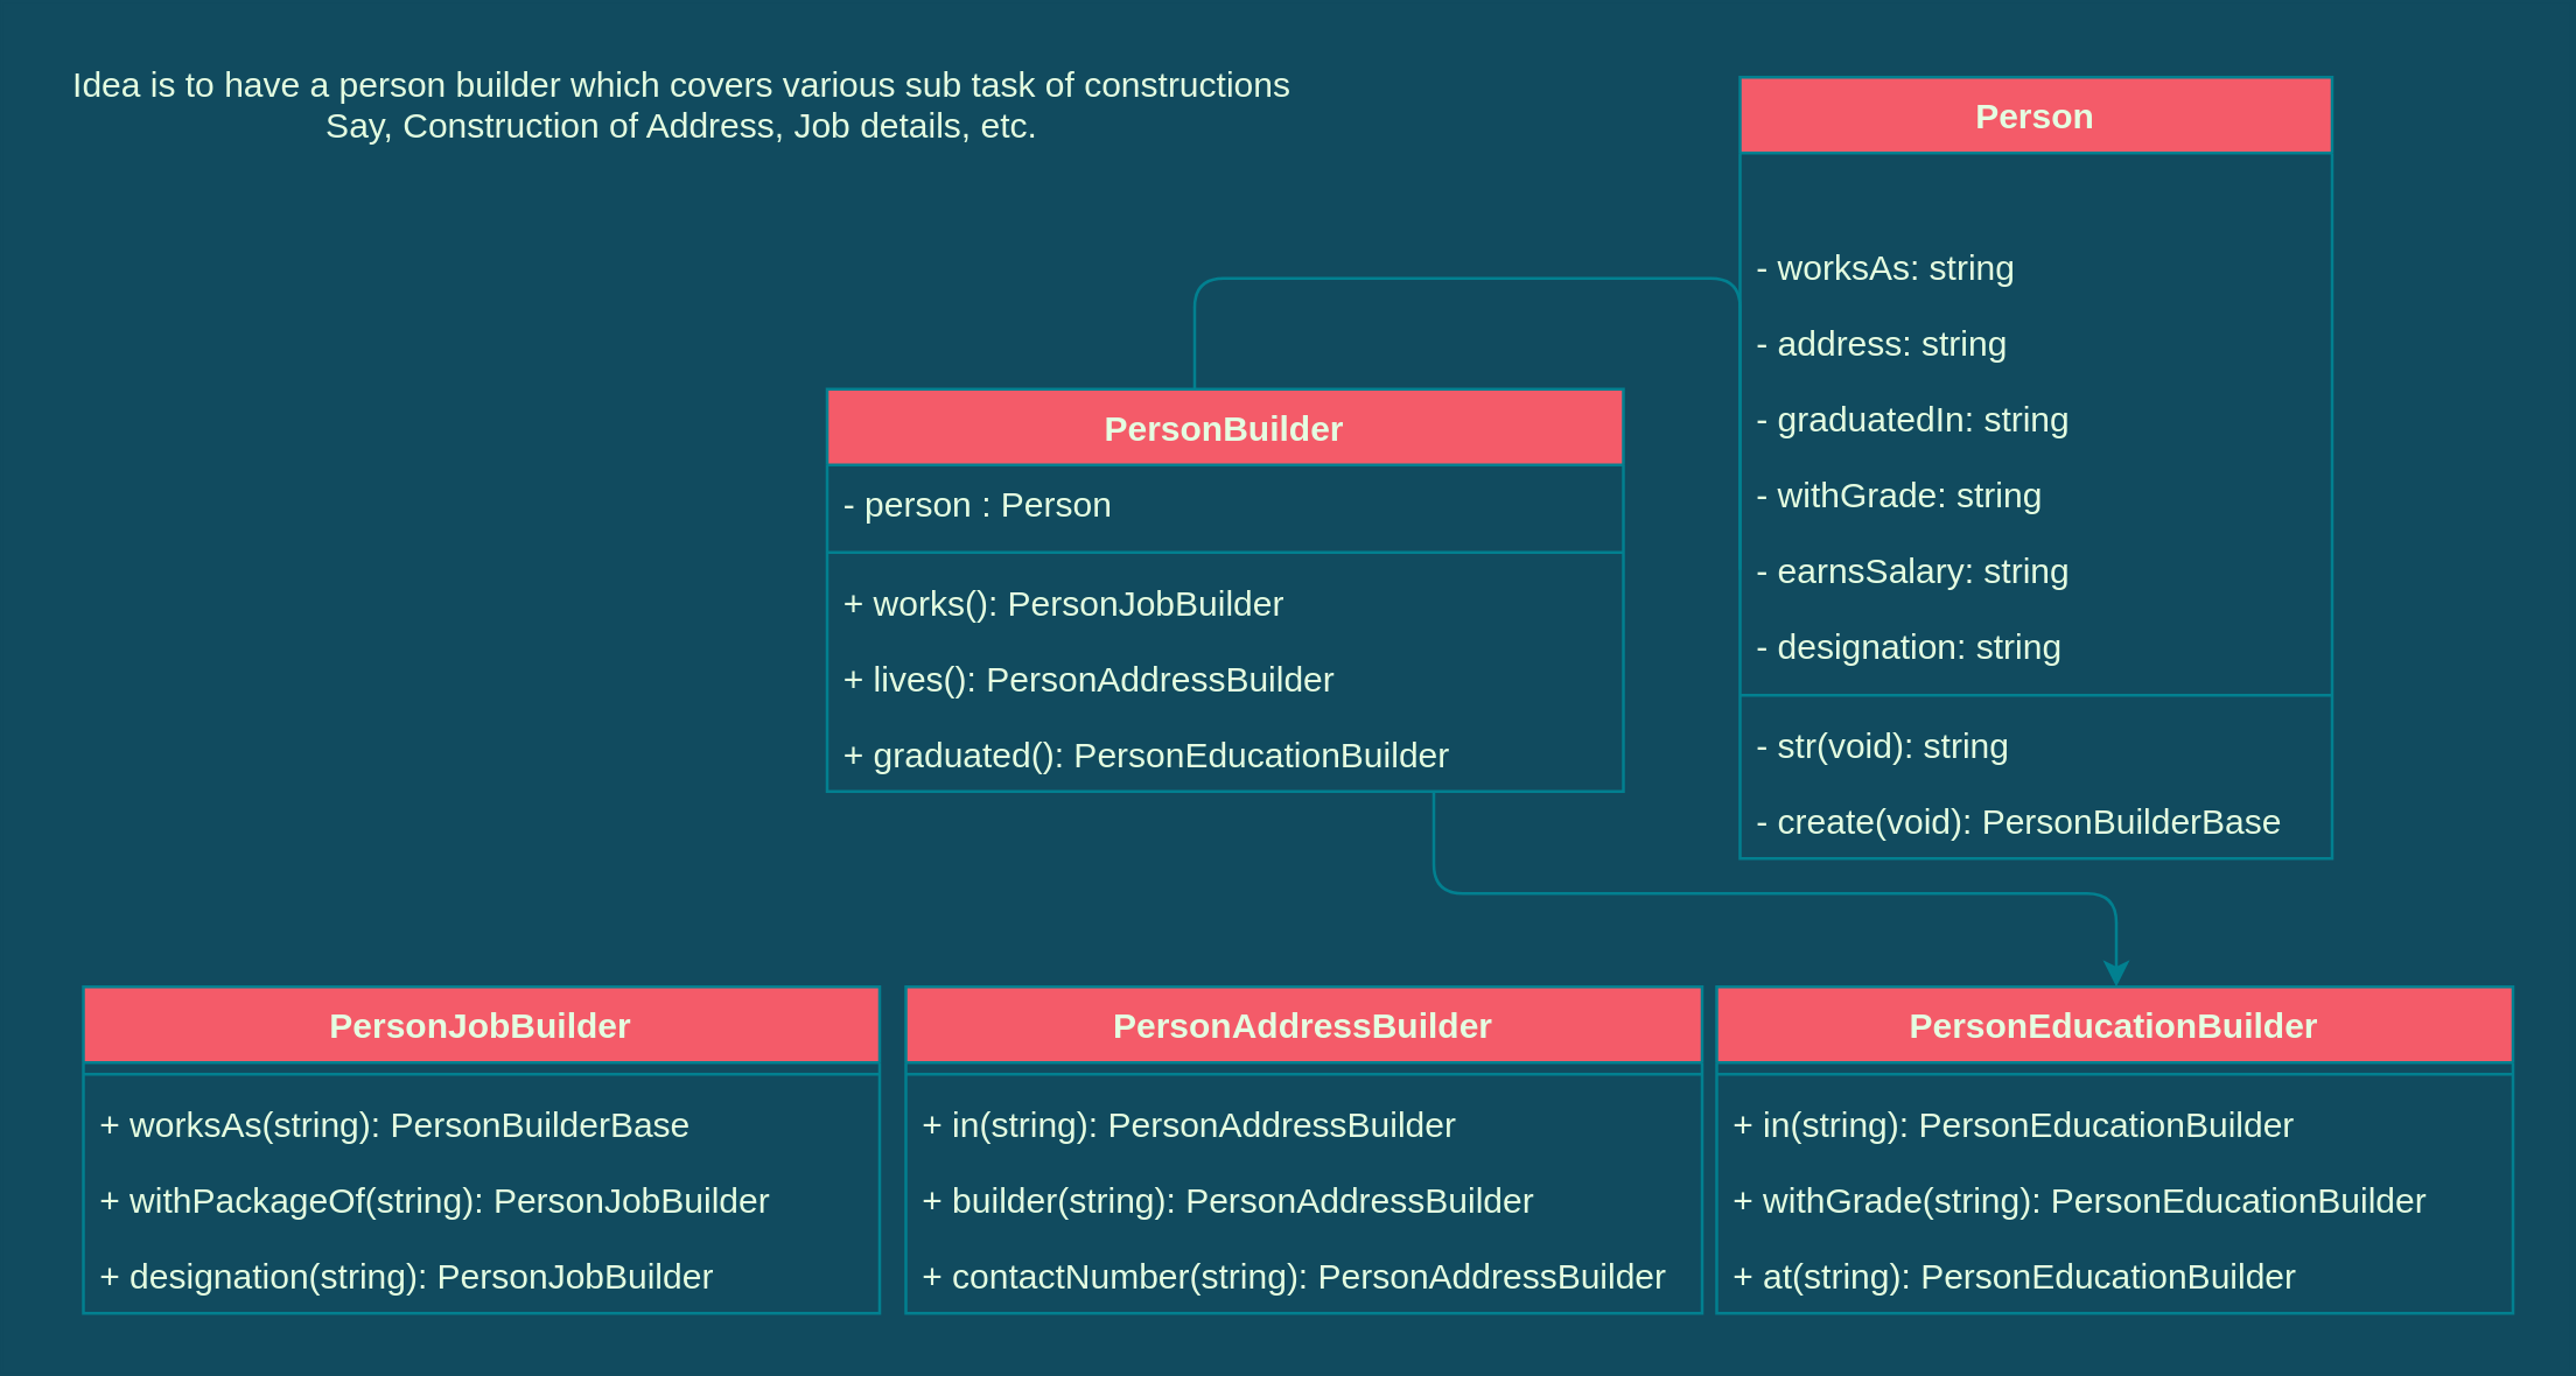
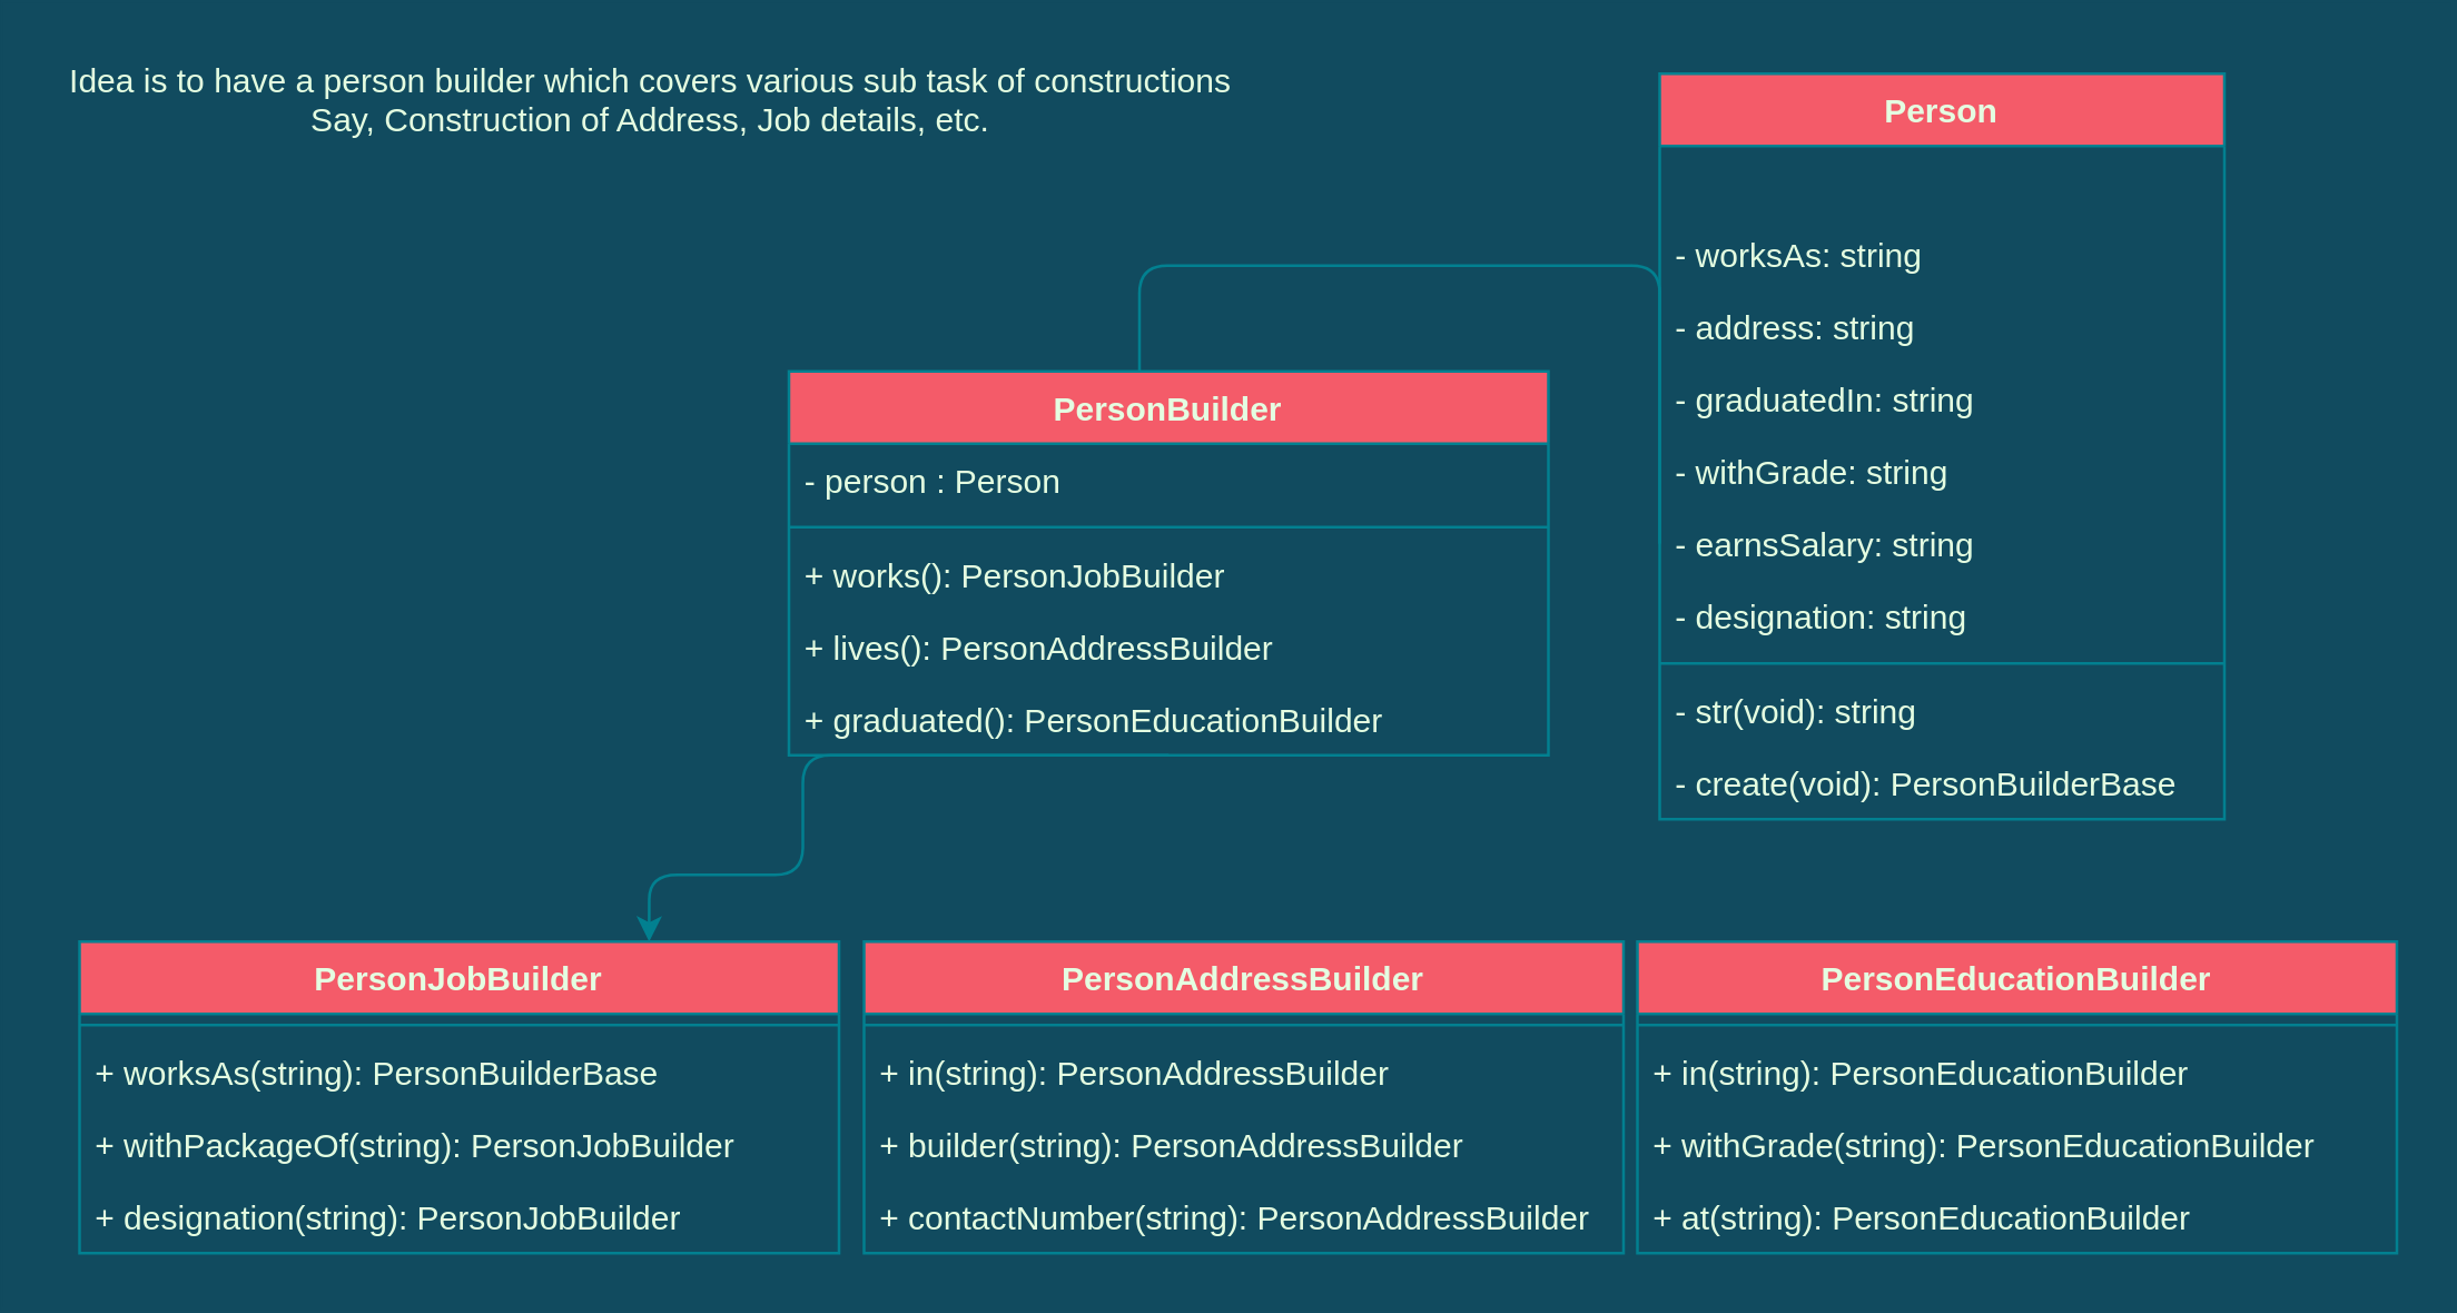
  <mxCell id="0" />
  <mxCell id="1" parent="0" />
  <mxCell id="2" value="Person&#10;" style="swimlane;fontStyle=1;align=center;verticalAlign=top;childLayout=stackLayout;horizontal=1;startSize=26;horizontalStack=0;resizeParent=1;resizeParentMax=0;resizeLast=0;collapsible=1;marginBottom=0;fillColor=#F45B69;strokeColor=#028090;fontColor=#E4FDE1;" parent="1" vertex="1"><mxGeometry x="596" y="26" width="203" height="268" as="geometry" /></mxCell>
  <mxCell id="3" value="&#10;" style="text;strokeColor=none;fillColor=none;align=left;verticalAlign=top;spacingLeft=4;spacingRight=4;overflow=hidden;rotatable=0;points=[[0,0.5],[1,0.5]];portConstraint=eastwest;fontColor=#E4FDE1;" parent="2" vertex="1"><mxGeometry y="26" width="203" height="26" as="geometry" /></mxCell>
  <mxCell id="4" value="- worksAs: string" style="text;strokeColor=none;fillColor=none;align=left;verticalAlign=top;spacingLeft=4;spacingRight=4;overflow=hidden;rotatable=0;points=[[0,0.5],[1,0.5]];portConstraint=eastwest;fontColor=#E4FDE1;" parent="2" vertex="1"><mxGeometry y="52" width="203" height="26" as="geometry" /></mxCell>
  <mxCell id="5" value="- address: string" style="text;strokeColor=none;fillColor=none;align=left;verticalAlign=top;spacingLeft=4;spacingRight=4;overflow=hidden;rotatable=0;points=[[0,0.5],[1,0.5]];portConstraint=eastwest;fontColor=#E4FDE1;" parent="2" vertex="1"><mxGeometry y="78" width="203" height="26" as="geometry" /></mxCell>
  <mxCell id="6" value="- graduatedIn: string" style="text;strokeColor=none;fillColor=none;align=left;verticalAlign=top;spacingLeft=4;spacingRight=4;overflow=hidden;rotatable=0;points=[[0,0.5],[1,0.5]];portConstraint=eastwest;fontColor=#E4FDE1;" vertex="1" parent="2"><mxGeometry y="104" width="203" height="26" as="geometry" /></mxCell>
  <mxCell id="7" value="- withGrade: string" style="text;strokeColor=none;fillColor=none;align=left;verticalAlign=top;spacingLeft=4;spacingRight=4;overflow=hidden;rotatable=0;points=[[0,0.5],[1,0.5]];portConstraint=eastwest;fontColor=#E4FDE1;" vertex="1" parent="2"><mxGeometry y="130" width="203" height="26" as="geometry" /></mxCell>
  <mxCell id="8" value="- earnsSalary: string" style="text;strokeColor=none;fillColor=none;align=left;verticalAlign=top;spacingLeft=4;spacingRight=4;overflow=hidden;rotatable=0;points=[[0,0.5],[1,0.5]];portConstraint=eastwest;fontColor=#E4FDE1;" vertex="1" parent="2"><mxGeometry y="156" width="203" height="26" as="geometry" /></mxCell>
  <mxCell id="9" value="- designation: string" style="text;strokeColor=none;fillColor=none;align=left;verticalAlign=top;spacingLeft=4;spacingRight=4;overflow=hidden;rotatable=0;points=[[0,0.5],[1,0.5]];portConstraint=eastwest;fontColor=#E4FDE1;" parent="2" vertex="1"><mxGeometry y="182" width="203" height="26" as="geometry" /></mxCell>
  <mxCell id="10" value="" style="line;strokeWidth=1;fillColor=none;align=left;verticalAlign=middle;spacingTop=-1;spacingLeft=3;spacingRight=3;rotatable=0;labelPosition=right;points=[];portConstraint=eastwest;labelBackgroundColor=#114B5F;strokeColor=#028090;fontColor=#E4FDE1;" parent="2" vertex="1"><mxGeometry y="208" width="203" height="8" as="geometry" /></mxCell>
  <mxCell id="11" value="- str(void): string" style="text;strokeColor=none;fillColor=none;align=left;verticalAlign=top;spacingLeft=4;spacingRight=4;overflow=hidden;rotatable=0;points=[[0,0.5],[1,0.5]];portConstraint=eastwest;fontColor=#E4FDE1;" parent="2" vertex="1"><mxGeometry y="216" width="203" height="26" as="geometry" /></mxCell>
  <mxCell id="12" value="- create(void): PersonBuilderBase" style="text;strokeColor=none;fillColor=none;align=left;verticalAlign=top;spacingLeft=4;spacingRight=4;overflow=hidden;rotatable=0;points=[[0,0.5],[1,0.5]];portConstraint=eastwest;fontColor=#E4FDE1;" vertex="1" parent="2"><mxGeometry y="242" width="203" height="26" as="geometry" /></mxCell>
  <mxCell id="13" value="&lt;div&gt;Idea is to have a person builder which covers various sub task of constructions&lt;/div&gt;&lt;div&gt;Say, Construction of Address, Job details, etc.&lt;/div&gt;&lt;div&gt;&lt;br&gt;&lt;/div&gt;" style="text;html=1;align=center;verticalAlign=middle;resizable=0;points=[];autosize=1;fontColor=#E4FDE1;" vertex="1" parent="1"><mxGeometry x="20" y="20" width="426" height="46" as="geometry" /></mxCell>
  <mxCell id="14" style="edgeStyle=orthogonalEdgeStyle;orthogonalLoop=1;jettySize=auto;html=1;entryX=0;entryY=0.5;entryDx=0;entryDy=0;labelBackgroundColor=#114B5F;strokeColor=#028090;fontColor=#E4FDE1;endArrow=none;" edge="1" parent="1" source="17" target="8"><mxGeometry relative="1" as="geometry"><Array as="points"><mxPoint x="409" y="219" /><mxPoint x="409" y="95" /><mxPoint x="596" y="95" /></Array></mxGeometry></mxCell>
- <mxCell id="16" style="edgeStyle=orthogonalEdgeStyle;orthogonalLoop=1;jettySize=auto;html=1;labelBackgroundColor=#114B5F;strokeColor=#028090;fontColor=#E4FDE1;" edge="1" parent="1" source="17" target="33"><mxGeometry relative="1" as="geometry"><Array as="points"><mxPoint x="491" y="306" /><mxPoint x="725" y="306" /></Array></mxGeometry></mxCell>
+ <mxCell id="15" style="edgeStyle=orthogonalEdgeStyle;orthogonalLoop=1;jettySize=auto;html=1;entryX=0.75;entryY=0;entryDx=0;entryDy=0;exitX=0.5;exitY=1;exitDx=0;exitDy=0;labelBackgroundColor=#114B5F;strokeColor=#028090;fontColor=#E4FDE1;" edge="1" parent="1" source="17" target="23"><mxGeometry relative="1" as="geometry"><mxPoint x="376" y="330" as="sourcePoint" /><Array as="points"><mxPoint x="288" y="271" /><mxPoint x="288" y="314" /><mxPoint x="233" y="314" /></Array></mxGeometry></mxCell>
  <mxCell id="17" value="PersonBuilder" style="swimlane;fontStyle=1;align=center;verticalAlign=top;childLayout=stackLayout;horizontal=1;startSize=26;horizontalStack=0;resizeParent=1;resizeParentMax=0;resizeLast=0;collapsible=1;marginBottom=0;fillColor=#F45B69;strokeColor=#028090;fontColor=#E4FDE1;" vertex="1" parent="1"><mxGeometry x="283" y="133" width="273" height="138" as="geometry" /></mxCell>
  <mxCell id="18" value="- person : Person" style="text;strokeColor=none;fillColor=none;align=left;verticalAlign=top;spacingLeft=4;spacingRight=4;overflow=hidden;rotatable=0;points=[[0,0.5],[1,0.5]];portConstraint=eastwest;fontColor=#E4FDE1;" vertex="1" parent="17"><mxGeometry y="26" width="273" height="26" as="geometry" /></mxCell>
  <mxCell id="19" value="" style="line;strokeWidth=1;fillColor=none;align=left;verticalAlign=middle;spacingTop=-1;spacingLeft=3;spacingRight=3;rotatable=0;labelPosition=right;points=[];portConstraint=eastwest;labelBackgroundColor=#114B5F;strokeColor=#028090;fontColor=#E4FDE1;" vertex="1" parent="17"><mxGeometry y="52" width="273" height="8" as="geometry" /></mxCell>
  <mxCell id="20" value="+ works(): PersonJobBuilder" style="text;strokeColor=none;fillColor=none;align=left;verticalAlign=top;spacingLeft=4;spacingRight=4;overflow=hidden;rotatable=0;points=[[0,0.5],[1,0.5]];portConstraint=eastwest;fontColor=#E4FDE1;" vertex="1" parent="17"><mxGeometry y="60" width="273" height="26" as="geometry" /></mxCell>
  <mxCell id="21" value="+ lives(): PersonAddressBuilder" style="text;strokeColor=none;fillColor=none;align=left;verticalAlign=top;spacingLeft=4;spacingRight=4;overflow=hidden;rotatable=0;points=[[0,0.5],[1,0.5]];portConstraint=eastwest;fontColor=#E4FDE1;" vertex="1" parent="17"><mxGeometry y="86" width="273" height="26" as="geometry" /></mxCell>
  <mxCell id="22" value="+ graduated(): PersonEducationBuilder" style="text;strokeColor=none;fillColor=none;align=left;verticalAlign=top;spacingLeft=4;spacingRight=4;overflow=hidden;rotatable=0;points=[[0,0.5],[1,0.5]];portConstraint=eastwest;fontColor=#E4FDE1;" vertex="1" parent="17"><mxGeometry y="112" width="273" height="26" as="geometry" /></mxCell>
  <mxCell id="23" value="PersonJobBuilder" style="swimlane;fontStyle=1;align=center;verticalAlign=top;childLayout=stackLayout;horizontal=1;startSize=26;horizontalStack=0;resizeParent=1;resizeParentMax=0;resizeLast=0;collapsible=1;marginBottom=0;fillColor=#F45B69;strokeColor=#028090;fontColor=#E4FDE1;" vertex="1" parent="1"><mxGeometry x="28" y="338" width="273" height="112" as="geometry" /></mxCell>
  <mxCell id="24" value="" style="line;strokeWidth=1;fillColor=none;align=left;verticalAlign=middle;spacingTop=-1;spacingLeft=3;spacingRight=3;rotatable=0;labelPosition=right;points=[];portConstraint=eastwest;labelBackgroundColor=#114B5F;strokeColor=#028090;fontColor=#E4FDE1;" vertex="1" parent="23"><mxGeometry y="26" width="273" height="8" as="geometry" /></mxCell>
  <mxCell id="25" value="+ worksAs(string): PersonBuilderBase" style="text;strokeColor=none;fillColor=none;align=left;verticalAlign=top;spacingLeft=4;spacingRight=4;overflow=hidden;rotatable=0;points=[[0,0.5],[1,0.5]];portConstraint=eastwest;fontColor=#E4FDE1;" vertex="1" parent="23"><mxGeometry y="34" width="273" height="26" as="geometry" /></mxCell>
  <mxCell id="26" value="+ withPackageOf(string): PersonJobBuilder" style="text;strokeColor=none;fillColor=none;align=left;verticalAlign=top;spacingLeft=4;spacingRight=4;overflow=hidden;rotatable=0;points=[[0,0.5],[1,0.5]];portConstraint=eastwest;fontColor=#E4FDE1;" vertex="1" parent="23"><mxGeometry y="60" width="273" height="26" as="geometry" /></mxCell>
  <mxCell id="27" value="+ designation(string): PersonJobBuilder" style="text;strokeColor=none;fillColor=none;align=left;verticalAlign=top;spacingLeft=4;spacingRight=4;overflow=hidden;rotatable=0;points=[[0,0.5],[1,0.5]];portConstraint=eastwest;fontColor=#E4FDE1;" vertex="1" parent="23"><mxGeometry y="86" width="273" height="26" as="geometry" /></mxCell>
  <mxCell id="28" value="PersonAddressBuilder" style="swimlane;fontStyle=1;align=center;verticalAlign=top;childLayout=stackLayout;horizontal=1;startSize=26;horizontalStack=0;resizeParent=1;resizeParentMax=0;resizeLast=0;collapsible=1;marginBottom=0;fillColor=#F45B69;strokeColor=#028090;fontColor=#E4FDE1;" vertex="1" parent="1"><mxGeometry x="310" y="338" width="273" height="112" as="geometry" /></mxCell>
  <mxCell id="29" value="" style="line;strokeWidth=1;fillColor=none;align=left;verticalAlign=middle;spacingTop=-1;spacingLeft=3;spacingRight=3;rotatable=0;labelPosition=right;points=[];portConstraint=eastwest;labelBackgroundColor=#114B5F;strokeColor=#028090;fontColor=#E4FDE1;" vertex="1" parent="28"><mxGeometry y="26" width="273" height="8" as="geometry" /></mxCell>
  <mxCell id="30" value="+ in(string): PersonAddressBuilder" style="text;strokeColor=none;fillColor=none;align=left;verticalAlign=top;spacingLeft=4;spacingRight=4;overflow=hidden;rotatable=0;points=[[0,0.5],[1,0.5]];portConstraint=eastwest;fontColor=#E4FDE1;" vertex="1" parent="28"><mxGeometry y="34" width="273" height="26" as="geometry" /></mxCell>
  <mxCell id="31" value="+ builder(string): PersonAddressBuilder" style="text;strokeColor=none;fillColor=none;align=left;verticalAlign=top;spacingLeft=4;spacingRight=4;overflow=hidden;rotatable=0;points=[[0,0.5],[1,0.5]];portConstraint=eastwest;fontColor=#E4FDE1;" vertex="1" parent="28"><mxGeometry y="60" width="273" height="26" as="geometry" /></mxCell>
  <mxCell id="32" value="+ contactNumber(string): PersonAddressBuilder" style="text;strokeColor=none;fillColor=none;align=left;verticalAlign=top;spacingLeft=4;spacingRight=4;overflow=hidden;rotatable=0;points=[[0,0.5],[1,0.5]];portConstraint=eastwest;fontColor=#E4FDE1;" vertex="1" parent="28"><mxGeometry y="86" width="273" height="26" as="geometry" /></mxCell>
  <mxCell id="33" value="PersonEducationBuilder" style="swimlane;fontStyle=1;align=center;verticalAlign=top;childLayout=stackLayout;horizontal=1;startSize=26;horizontalStack=0;resizeParent=1;resizeParentMax=0;resizeLast=0;collapsible=1;marginBottom=0;fillColor=#F45B69;strokeColor=#028090;fontColor=#E4FDE1;" vertex="1" parent="1"><mxGeometry x="588" y="338" width="273" height="112" as="geometry" /></mxCell>
  <mxCell id="34" value="" style="line;strokeWidth=1;fillColor=none;align=left;verticalAlign=middle;spacingTop=-1;spacingLeft=3;spacingRight=3;rotatable=0;labelPosition=right;points=[];portConstraint=eastwest;labelBackgroundColor=#114B5F;strokeColor=#028090;fontColor=#E4FDE1;" vertex="1" parent="33"><mxGeometry y="26" width="273" height="8" as="geometry" /></mxCell>
  <mxCell id="35" value="+ in(string): PersonEducationBuilder" style="text;strokeColor=none;fillColor=none;align=left;verticalAlign=top;spacingLeft=4;spacingRight=4;overflow=hidden;rotatable=0;points=[[0,0.5],[1,0.5]];portConstraint=eastwest;fontColor=#E4FDE1;" vertex="1" parent="33"><mxGeometry y="34" width="273" height="26" as="geometry" /></mxCell>
  <mxCell id="36" value="+ withGrade(string): PersonEducationBuilder" style="text;strokeColor=none;fillColor=none;align=left;verticalAlign=top;spacingLeft=4;spacingRight=4;overflow=hidden;rotatable=0;points=[[0,0.5],[1,0.5]];portConstraint=eastwest;fontColor=#E4FDE1;" vertex="1" parent="33"><mxGeometry y="60" width="273" height="26" as="geometry" /></mxCell>
  <mxCell id="37" value="+ at(string): PersonEducationBuilder" style="text;strokeColor=none;fillColor=none;align=left;verticalAlign=top;spacingLeft=4;spacingRight=4;overflow=hidden;rotatable=0;points=[[0,0.5],[1,0.5]];portConstraint=eastwest;fontColor=#E4FDE1;" vertex="1" parent="33"><mxGeometry y="86" width="273" height="26" as="geometry" /></mxCell>
